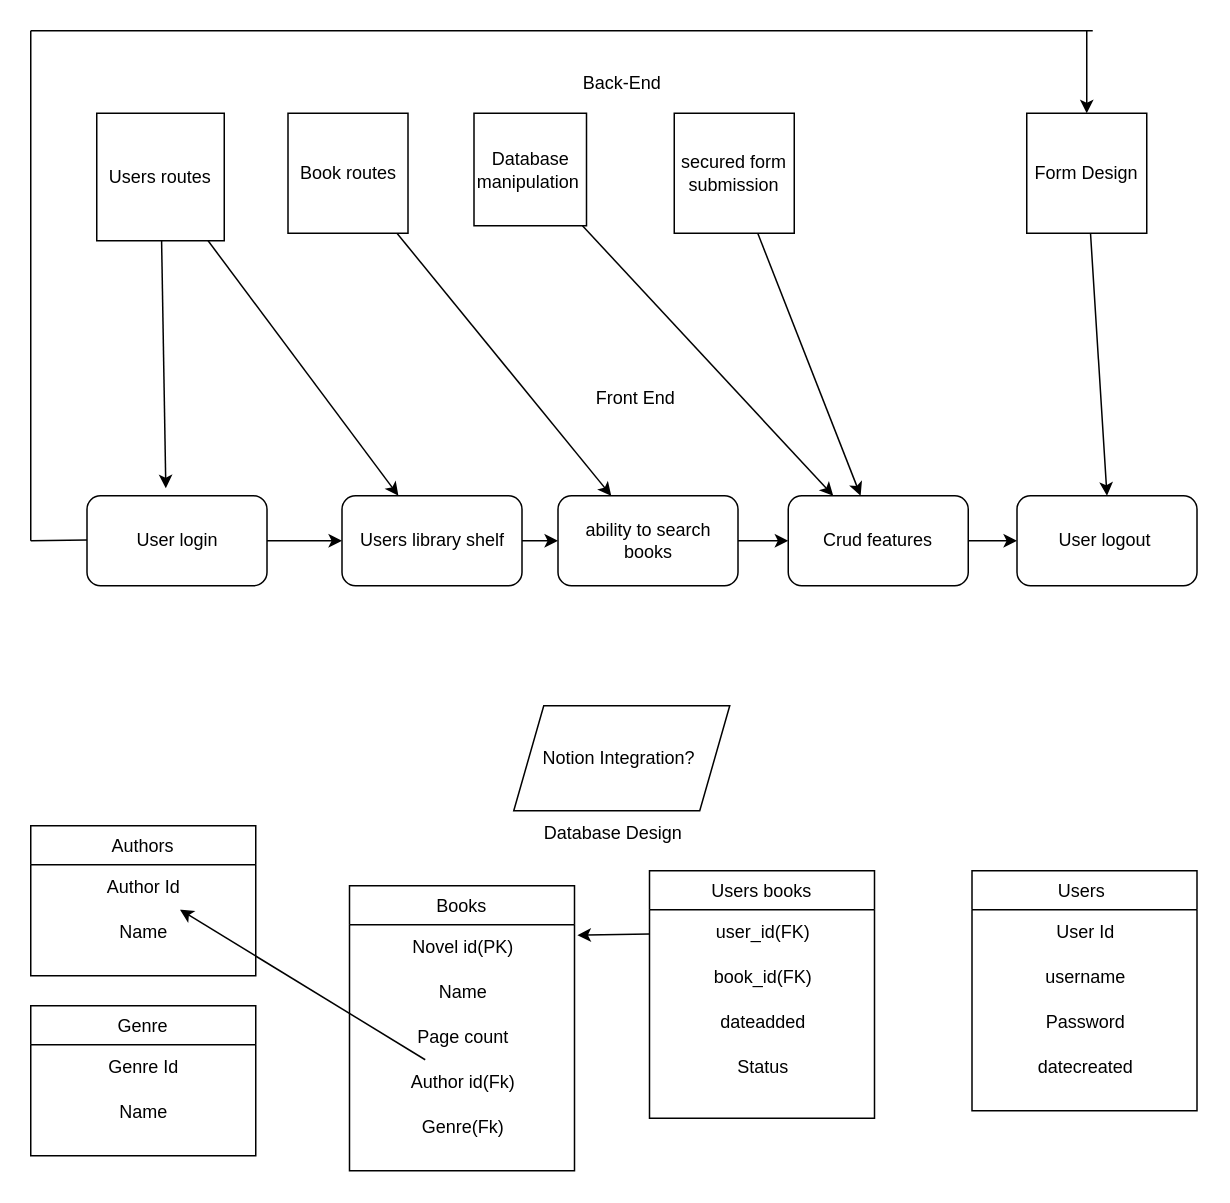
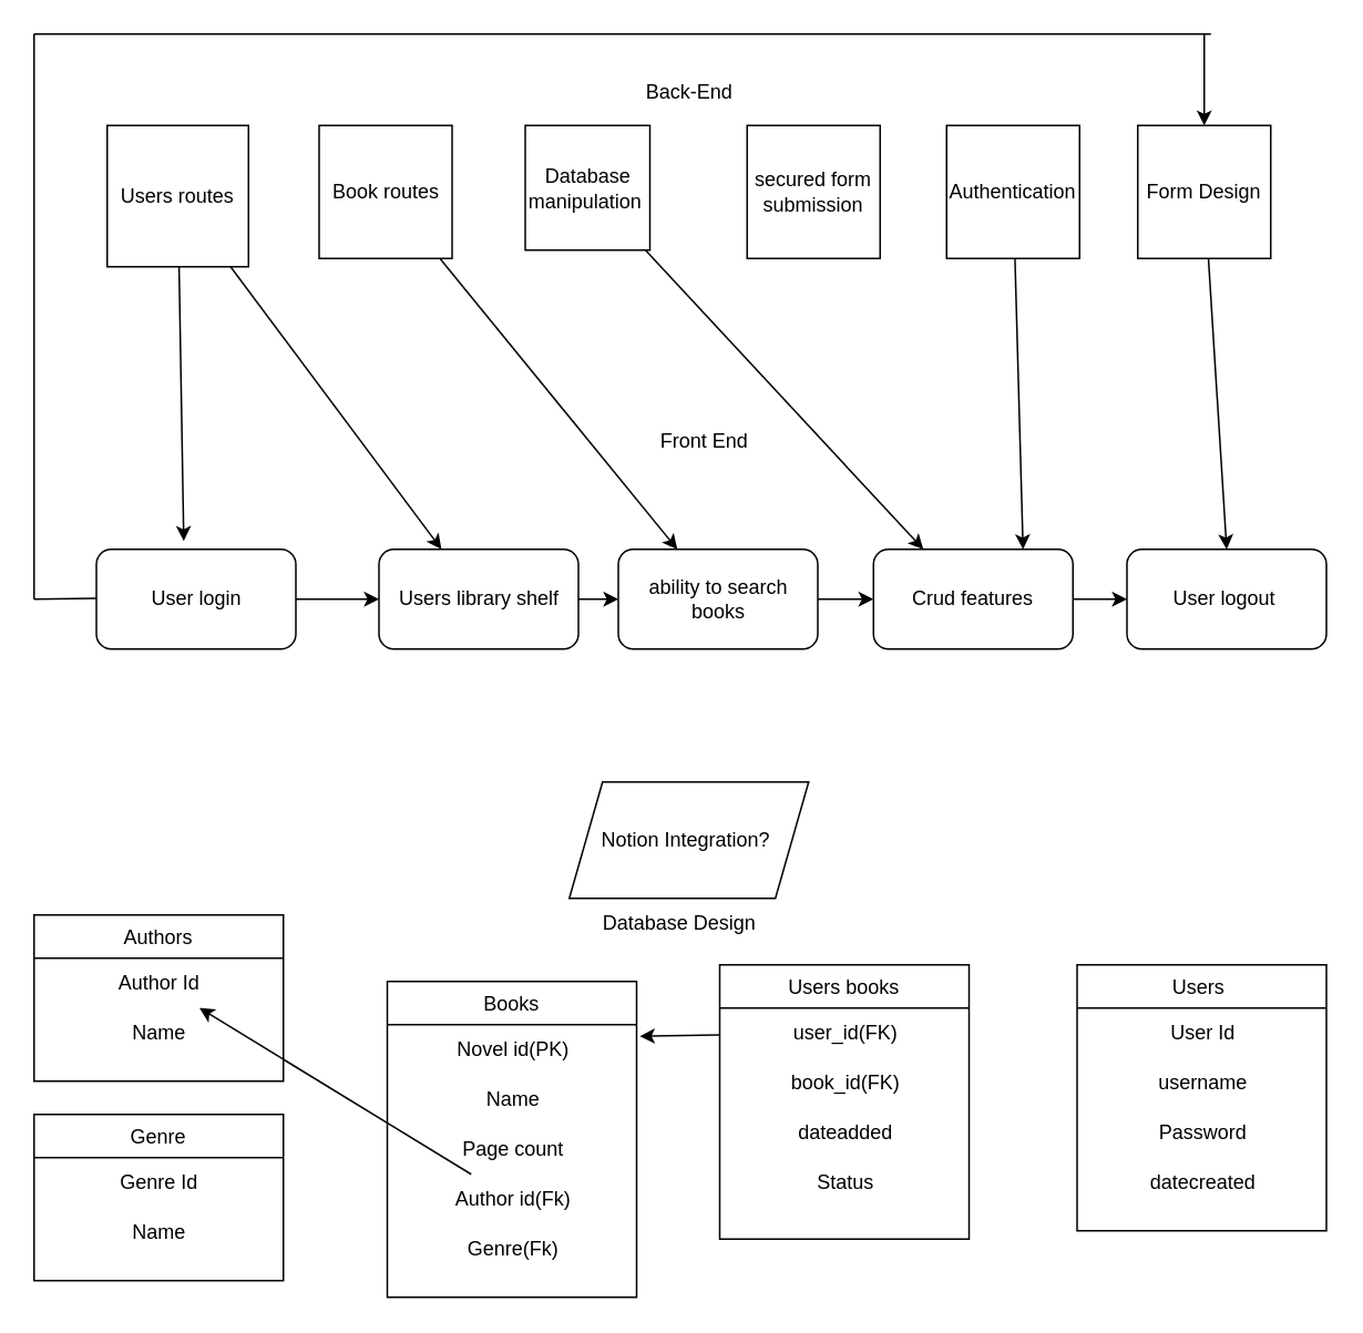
  <mxCell id="0" />
  <mxCell id="1" parent="0" />
  <mxCell id="2" value="Books" style="swimlane;fontStyle=0;align=center;verticalAlign=top;childLayout=stackLayout;horizontal=1;startSize=26;horizontalStack=0;resizeParent=1;resizeLast=0;collapsible=1;marginBottom=0;rounded=0;shadow=0;strokeWidth=1;" parent="1" vertex="1"><mxGeometry x="232.5" y="590" width="150" height="190" as="geometry"><mxRectangle x="340" y="380" width="170" height="26" as="alternateBounds" /></mxGeometry></mxCell>
  <mxCell id="3" value="Novel id(PK)" style="text;html=1;align=center;verticalAlign=middle;resizable=0;points=[];autosize=1;strokeColor=none;fillColor=none;" parent="2" vertex="1"><mxGeometry y="26" width="150" height="30" as="geometry" /></mxCell>
  <mxCell id="4" value="Name" style="text;html=1;align=center;verticalAlign=middle;resizable=0;points=[];autosize=1;strokeColor=none;fillColor=none;" parent="2" vertex="1"><mxGeometry y="56" width="150" height="30" as="geometry" /></mxCell>
  <mxCell id="5" value="Page count" style="text;html=1;align=center;verticalAlign=middle;resizable=0;points=[];autosize=1;strokeColor=none;fillColor=none;" parent="2" vertex="1"><mxGeometry y="86" width="150" height="30" as="geometry" /></mxCell>
  <mxCell id="6" value="Author id(Fk)" style="text;html=1;align=center;verticalAlign=middle;resizable=0;points=[];autosize=1;strokeColor=none;fillColor=none;" parent="2" vertex="1"><mxGeometry y="116" width="150" height="30" as="geometry" /></mxCell>
  <mxCell id="7" value="Genre(Fk)" style="text;html=1;align=center;verticalAlign=middle;resizable=0;points=[];autosize=1;strokeColor=none;fillColor=none;" vertex="1" parent="2"><mxGeometry y="146" width="150" height="30" as="geometry" /></mxCell>
  <mxCell id="8" value="Database Design" style="text;html=1;align=center;verticalAlign=middle;resizable=0;points=[];autosize=1;strokeColor=none;fillColor=none;" parent="1" vertex="1"><mxGeometry x="347.5" y="540" width="120" height="30" as="geometry" /></mxCell>
  <mxCell id="9" value="Authors" style="swimlane;fontStyle=0;align=center;verticalAlign=top;childLayout=stackLayout;horizontal=1;startSize=26;horizontalStack=0;resizeParent=1;resizeLast=0;collapsible=1;marginBottom=0;rounded=0;shadow=0;strokeWidth=1;" parent="1" vertex="1"><mxGeometry x="20" y="550" width="150" height="100" as="geometry"><mxRectangle x="340" y="380" width="170" height="26" as="alternateBounds" /></mxGeometry></mxCell>
  <mxCell id="10" value="Author Id" style="text;html=1;align=center;verticalAlign=middle;resizable=0;points=[];autosize=1;strokeColor=none;fillColor=none;" parent="9" vertex="1"><mxGeometry y="26" width="150" height="30" as="geometry" /></mxCell>
  <mxCell id="11" value="Name" style="text;html=1;align=center;verticalAlign=middle;resizable=0;points=[];autosize=1;strokeColor=none;fillColor=none;" parent="9" vertex="1"><mxGeometry y="56" width="150" height="30" as="geometry" /></mxCell>
  <mxCell id="12" value="Users " style="swimlane;fontStyle=0;align=center;verticalAlign=top;childLayout=stackLayout;horizontal=1;startSize=26;horizontalStack=0;resizeParent=1;resizeLast=0;collapsible=1;marginBottom=0;rounded=0;shadow=0;strokeWidth=1;" parent="1" vertex="1"><mxGeometry x="647.5" y="580" width="150" height="160" as="geometry"><mxRectangle x="340" y="380" width="170" height="26" as="alternateBounds" /></mxGeometry></mxCell>
  <mxCell id="13" value="User Id" style="text;html=1;align=center;verticalAlign=middle;resizable=0;points=[];autosize=1;strokeColor=none;fillColor=none;" parent="12" vertex="1"><mxGeometry y="26" width="150" height="30" as="geometry" /></mxCell>
  <mxCell id="14" value="username" style="text;html=1;align=center;verticalAlign=middle;resizable=0;points=[];autosize=1;strokeColor=none;fillColor=none;" parent="12" vertex="1"><mxGeometry y="56" width="150" height="30" as="geometry" /></mxCell>
  <mxCell id="15" value="Password" style="text;html=1;align=center;verticalAlign=middle;resizable=0;points=[];autosize=1;strokeColor=none;fillColor=none;" parent="12" vertex="1"><mxGeometry y="86" width="150" height="30" as="geometry" /></mxCell>
  <mxCell id="16" value="datecreated" style="text;html=1;align=center;verticalAlign=middle;resizable=0;points=[];autosize=1;strokeColor=none;fillColor=none;" parent="12" vertex="1"><mxGeometry y="116" width="150" height="30" as="geometry" /></mxCell>
  <mxCell id="17" style="edgeStyle=none;rounded=0;orthogonalLoop=1;jettySize=auto;html=1;elbow=vertical;" parent="1" source="6" target="10" edge="1"><mxGeometry relative="1" as="geometry" /></mxCell>
  <mxCell id="18" value="Users books" style="swimlane;fontStyle=0;align=center;verticalAlign=top;childLayout=stackLayout;horizontal=1;startSize=26;horizontalStack=0;resizeParent=1;resizeLast=0;collapsible=1;marginBottom=0;rounded=0;shadow=0;strokeWidth=1;" parent="1" vertex="1"><mxGeometry x="432.5" y="580" width="150" height="165" as="geometry"><mxRectangle x="340" y="380" width="170" height="26" as="alternateBounds" /></mxGeometry></mxCell>
  <mxCell id="19" value="user_id(FK)" style="text;html=1;align=center;verticalAlign=middle;resizable=0;points=[];autosize=1;strokeColor=none;fillColor=none;" parent="18" vertex="1"><mxGeometry y="26" width="150" height="30" as="geometry" /></mxCell>
  <mxCell id="20" value="book_id(FK)" style="text;html=1;align=center;verticalAlign=middle;resizable=0;points=[];autosize=1;strokeColor=none;fillColor=none;" parent="18" vertex="1"><mxGeometry y="56" width="150" height="30" as="geometry" /></mxCell>
  <mxCell id="21" value="dateadded&lt;br&gt;" style="text;html=1;align=center;verticalAlign=middle;resizable=0;points=[];autosize=1;strokeColor=none;fillColor=none;" parent="18" vertex="1"><mxGeometry y="86" width="150" height="30" as="geometry" /></mxCell>
  <mxCell id="22" value="Status" style="text;html=1;align=center;verticalAlign=middle;resizable=0;points=[];autosize=1;strokeColor=none;fillColor=none;" parent="18" vertex="1"><mxGeometry y="116" width="150" height="30" as="geometry" /></mxCell>
  <mxCell id="23" style="edgeStyle=none;rounded=0;orthogonalLoop=1;jettySize=auto;html=1;entryX=1.013;entryY=0.233;entryDx=0;entryDy=0;entryPerimeter=0;elbow=vertical;" parent="1" source="19" target="3" edge="1"><mxGeometry relative="1" as="geometry" /></mxCell>
  <mxCell id="24" value="Front End" style="text;html=1;align=center;verticalAlign=middle;resizable=0;points=[];autosize=1;strokeColor=none;fillColor=none;" parent="1" vertex="1"><mxGeometry x="382.5" y="250" width="80" height="30" as="geometry" /></mxCell>
  <mxCell id="25" style="edgeStyle=none;rounded=0;orthogonalLoop=1;jettySize=auto;html=1;elbow=vertical;" parent="1" source="26" target="28" edge="1"><mxGeometry relative="1" as="geometry" /></mxCell>
  <mxCell id="26" value="User login" style="rounded=1;whiteSpace=wrap;html=1;" parent="1" vertex="1"><mxGeometry x="57.5" y="330" width="120" height="60" as="geometry" /></mxCell>
  <mxCell id="27" style="edgeStyle=none;rounded=0;orthogonalLoop=1;jettySize=auto;html=1;elbow=vertical;" parent="1" source="28" target="30" edge="1"><mxGeometry relative="1" as="geometry" /></mxCell>
  <mxCell id="28" value="Users library shelf" style="rounded=1;whiteSpace=wrap;html=1;" parent="1" vertex="1"><mxGeometry x="227.5" y="330" width="120" height="60" as="geometry" /></mxCell>
  <mxCell id="29" style="edgeStyle=none;rounded=0;orthogonalLoop=1;jettySize=auto;html=1;elbow=vertical;" parent="1" source="30" target="32" edge="1"><mxGeometry relative="1" as="geometry" /></mxCell>
  <mxCell id="30" value="ability to search books" style="rounded=1;whiteSpace=wrap;html=1;" parent="1" vertex="1"><mxGeometry x="371.5" y="330" width="120" height="60" as="geometry" /></mxCell>
  <mxCell id="31" style="edgeStyle=none;rounded=0;orthogonalLoop=1;jettySize=auto;html=1;exitX=1;exitY=0.5;exitDx=0;exitDy=0;elbow=vertical;" parent="1" source="32" target="33" edge="1"><mxGeometry relative="1" as="geometry" /></mxCell>
  <mxCell id="32" value="Crud features" style="rounded=1;whiteSpace=wrap;html=1;" parent="1" vertex="1"><mxGeometry x="525" y="330" width="120" height="60" as="geometry" /></mxCell>
  <mxCell id="33" value="User logout&amp;nbsp;" style="rounded=1;whiteSpace=wrap;html=1;" parent="1" vertex="1"><mxGeometry x="677.5" y="330" width="120" height="60" as="geometry" /></mxCell>
  <mxCell id="34" value="Back-End" style="text;html=1;align=center;verticalAlign=middle;resizable=0;points=[];autosize=1;strokeColor=none;fillColor=none;" parent="1" vertex="1"><mxGeometry x="374" y="40" width="80" height="30" as="geometry" /></mxCell>
  <mxCell id="35" style="edgeStyle=none;rounded=0;orthogonalLoop=1;jettySize=auto;html=1;entryX=0.438;entryY=-0.083;entryDx=0;entryDy=0;entryPerimeter=0;elbow=vertical;" parent="1" source="37" target="26" edge="1"><mxGeometry relative="1" as="geometry" /></mxCell>
  <mxCell id="36" style="edgeStyle=none;rounded=0;orthogonalLoop=1;jettySize=auto;html=1;elbow=vertical;" parent="1" source="37" target="28" edge="1"><mxGeometry relative="1" as="geometry" /></mxCell>
  <mxCell id="37" value="Users routes" style="whiteSpace=wrap;html=1;aspect=fixed;" parent="1" vertex="1"><mxGeometry x="64" y="75" width="85" height="85" as="geometry" /></mxCell>
  <mxCell id="38" style="edgeStyle=none;rounded=0;orthogonalLoop=1;jettySize=auto;html=1;elbow=vertical;" parent="1" source="39" target="30" edge="1"><mxGeometry relative="1" as="geometry" /></mxCell>
  <mxCell id="39" value="Book routes" style="whiteSpace=wrap;html=1;aspect=fixed;" parent="1" vertex="1"><mxGeometry x="191.5" y="75" width="80" height="80" as="geometry" /></mxCell>
  <mxCell id="40" style="edgeStyle=none;rounded=0;orthogonalLoop=1;jettySize=auto;html=1;entryX=0.25;entryY=0;entryDx=0;entryDy=0;elbow=vertical;" parent="1" source="41" target="32" edge="1"><mxGeometry relative="1" as="geometry" /></mxCell>
  <mxCell id="41" value="Database manipulation&amp;nbsp;" style="whiteSpace=wrap;html=1;aspect=fixed;" parent="1" vertex="1"><mxGeometry x="315.5" y="75" width="75" height="75" as="geometry" /></mxCell>
- <mxCell id="42" style="edgeStyle=none;rounded=0;orthogonalLoop=1;jettySize=auto;html=1;elbow=vertical;" parent="1" source="43" target="32" edge="1"><mxGeometry relative="1" as="geometry" /></mxCell>
  <mxCell id="43" value="secured form submission" style="whiteSpace=wrap;html=1;aspect=fixed;" parent="1" vertex="1"><mxGeometry x="449" y="75" width="80" height="80" as="geometry" /></mxCell>
+ <mxCell id="44" style="edgeStyle=none;rounded=0;orthogonalLoop=1;jettySize=auto;html=1;entryX=0.75;entryY=0;entryDx=0;entryDy=0;elbow=vertical;" parent="1" source="45" target="32" edge="1"><mxGeometry relative="1" as="geometry" /></mxCell>
+ <mxCell id="45" value="Authentication" style="whiteSpace=wrap;html=1;aspect=fixed;" parent="1" vertex="1"><mxGeometry x="569" y="75" width="80" height="80" as="geometry" /></mxCell>
  <mxCell id="46" style="edgeStyle=none;rounded=0;orthogonalLoop=1;jettySize=auto;html=1;entryX=0.5;entryY=0;entryDx=0;entryDy=0;elbow=vertical;" parent="1" source="47" target="33" edge="1"><mxGeometry relative="1" as="geometry" /></mxCell>
  <mxCell id="47" value="Form Design" style="whiteSpace=wrap;html=1;aspect=fixed;" parent="1" vertex="1"><mxGeometry x="684" y="75" width="80" height="80" as="geometry" /></mxCell>
  <mxCell id="48" style="edgeStyle=none;rounded=0;orthogonalLoop=1;jettySize=auto;html=1;entryX=1;entryY=0.75;entryDx=0;entryDy=0;elbow=vertical;" parent="1" source="39" target="39" edge="1"><mxGeometry relative="1" as="geometry" /></mxCell>
  <mxCell id="49" value="" style="endArrow=none;html=1;rounded=0;elbow=vertical;" parent="1" edge="1"><mxGeometry width="50" height="50" relative="1" as="geometry"><mxPoint x="20" y="360" as="sourcePoint" /><mxPoint x="57.5" y="359.5" as="targetPoint" /></mxGeometry></mxCell>
  <mxCell id="50" value="" style="endArrow=none;html=1;rounded=0;elbow=vertical;" parent="1" edge="1"><mxGeometry width="50" height="50" relative="1" as="geometry"><mxPoint x="20" y="360" as="sourcePoint" /><mxPoint x="20" y="20" as="targetPoint" /></mxGeometry></mxCell>
  <mxCell id="51" value="" style="endArrow=none;html=1;rounded=0;elbow=vertical;" parent="1" edge="1"><mxGeometry width="50" height="50" relative="1" as="geometry"><mxPoint x="20" y="20" as="sourcePoint" /><mxPoint x="728" y="20" as="targetPoint" /></mxGeometry></mxCell>
  <mxCell id="52" value="" style="endArrow=classic;html=1;rounded=0;elbow=vertical;entryX=0.5;entryY=0;entryDx=0;entryDy=0;" parent="1" target="47" edge="1"><mxGeometry width="50" height="50" relative="1" as="geometry"><mxPoint x="724" y="20" as="sourcePoint" /><mxPoint x="797.5" y="10" as="targetPoint" /></mxGeometry></mxCell>
  <mxCell id="53" value="Notion Integration?&amp;nbsp;" style="shape=parallelogram;perimeter=parallelogramPerimeter;whiteSpace=wrap;html=1;fixedSize=1;" parent="1" vertex="1"><mxGeometry x="342" y="470" width="144" height="70" as="geometry" /></mxCell>
  <mxCell id="54" style="edgeStyle=none;rounded=0;orthogonalLoop=1;jettySize=auto;html=1;exitX=0.75;exitY=0;exitDx=0;exitDy=0;elbow=vertical;" parent="1" source="53" target="53" edge="1"><mxGeometry relative="1" as="geometry" /></mxCell>
  <mxCell id="55" value="Genre" style="swimlane;fontStyle=0;align=center;verticalAlign=top;childLayout=stackLayout;horizontal=1;startSize=26;horizontalStack=0;resizeParent=1;resizeLast=0;collapsible=1;marginBottom=0;rounded=0;shadow=0;strokeWidth=1;" vertex="1" parent="1"><mxGeometry x="20" y="670" width="150" height="100" as="geometry"><mxRectangle x="340" y="380" width="170" height="26" as="alternateBounds" /></mxGeometry></mxCell>
  <mxCell id="56" value="Genre Id" style="text;html=1;align=center;verticalAlign=middle;resizable=0;points=[];autosize=1;strokeColor=none;fillColor=none;" vertex="1" parent="55"><mxGeometry y="26" width="150" height="30" as="geometry" /></mxCell>
  <mxCell id="57" value="Name" style="text;html=1;align=center;verticalAlign=middle;resizable=0;points=[];autosize=1;strokeColor=none;fillColor=none;" vertex="1" parent="55"><mxGeometry y="56" width="150" height="30" as="geometry" /></mxCell>
